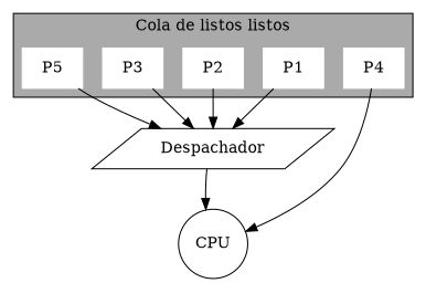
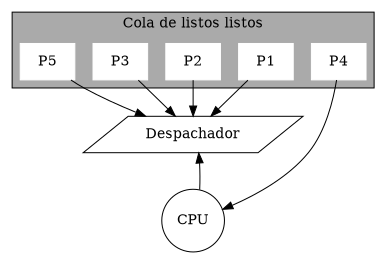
  digraph {
    node [color=white fontcolor=black shape=box style=filled]
    P1
    P2
    P3
    P4
    P5
    n6 [label=Despachador shape=parallelogram color="" fontcolor="" style=""]
    CPU [shape=circle color="" fontcolor="" style=""]
    subgraph cluster_1 {
      bgcolor="#AAAAAA"
      label="Cola de listos listos"
      subgraph sub_2 {
        bgcolor="#AAAAAA"
        label="Cola de procesos listos"
        rank=same
        P1
        P2
        P3
        P4
        P5
      }
    }
    P1 -> n6
    P2 -> n6
    P3 -> n6
    P4 -> CPU
    P5 -> n6
-   n6 -> CPU
+   CPU -> n6
  }
